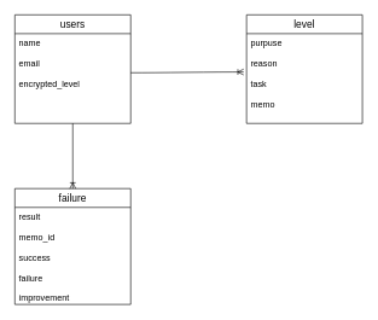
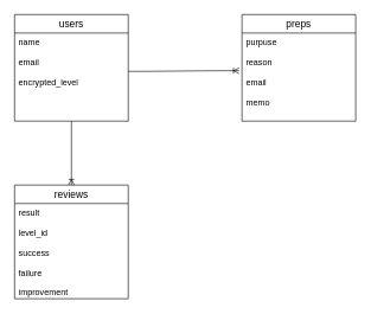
  <mxCell id="0" />
  <mxCell id="1" parent="0" />
  <mxCell id="2" value="users" style="swimlane;fontStyle=0;childLayout=stackLayout;horizontal=1;startSize=26;horizontalStack=0;resizeParent=1;resizeParentMax=0;resizeLast=0;collapsible=1;marginBottom=0;align=center;fontSize=14;" parent="1" vertex="1"><mxGeometry x="20" y="20" width="160" height="150" as="geometry" /></mxCell>
- <mxCell id="3" value="level" style="swimlane;fontStyle=0;childLayout=stackLayout;horizontal=1;startSize=26;horizontalStack=0;resizeParent=1;resizeParentMax=0;resizeLast=0;collapsible=1;marginBottom=0;align=center;fontSize=14;" parent="1" vertex="1"><mxGeometry x="340" y="20" width="160" height="150" as="geometry" /></mxCell>
- <mxCell id="4" value="purpuse&#10;&#10;reason&#10;&#10;task&#10;&#10;memo&#10;&#10;&#10;" style="text;strokeColor=none;fillColor=none;spacingLeft=4;spacingRight=4;overflow=hidden;rotatable=0;points=[[0,0.5],[1,0.5]];portConstraint=eastwest;fontSize=12;" parent="3" vertex="1"><mxGeometry y="26" width="160" height="124" as="geometry" /></mxCell>
+ <mxCell id="3" value="preps" style="swimlane;fontStyle=0;childLayout=stackLayout;horizontal=1;startSize=26;horizontalStack=0;resizeParent=1;resizeParentMax=0;resizeLast=0;collapsible=1;marginBottom=0;align=center;fontSize=14;" parent="1" vertex="1"><mxGeometry x="340" y="20" width="160" height="150" as="geometry" /></mxCell>
+ <mxCell id="4" value="purpuse&#10;&#10;reason&#10;&#10;email&#10;&#10;memo&#10;&#10;&#10;" style="text;strokeColor=none;fillColor=none;spacingLeft=4;spacingRight=4;overflow=hidden;rotatable=0;points=[[0,0.5],[1,0.5]];portConstraint=eastwest;fontSize=12;" parent="3" vertex="1"><mxGeometry y="26" width="160" height="124" as="geometry" /></mxCell>
  <mxCell id="5" value="" style="edgeStyle=entityRelationEdgeStyle;fontSize=12;html=1;endArrow=ERoneToMany;entryX=-0.025;entryY=0.427;entryDx=0;entryDy=0;entryPerimeter=0;curved=1;" parent="1" target="4" edge="1"><mxGeometry width="100" height="100" relative="1" as="geometry"><mxPoint x="180" y="100" as="sourcePoint" /><mxPoint x="338" y="96" as="targetPoint" /></mxGeometry></mxCell>
- <mxCell id="6" value="failure" style="swimlane;fontStyle=0;childLayout=stackLayout;horizontal=1;startSize=26;horizontalStack=0;resizeParent=1;resizeParentMax=0;resizeLast=0;collapsible=1;marginBottom=0;align=center;fontSize=14;" parent="1" vertex="1"><mxGeometry x="20" y="260" width="160" height="160" as="geometry" /></mxCell>
- <mxCell id="7" value="result&#10;&#10;memo_id&#10;&#10;success&#10;&#10;failure&#10;&#10;improvement&#10;&#10;" style="text;strokeColor=none;fillColor=none;spacingLeft=4;spacingRight=4;overflow=hidden;rotatable=0;points=[[0,0.5],[1,0.5]];portConstraint=eastwest;fontSize=12;" parent="6" vertex="1"><mxGeometry y="26" width="160" height="134" as="geometry" /></mxCell>
+ <mxCell id="6" value="reviews" style="swimlane;fontStyle=0;childLayout=stackLayout;horizontal=1;startSize=26;horizontalStack=0;resizeParent=1;resizeParentMax=0;resizeLast=0;collapsible=1;marginBottom=0;align=center;fontSize=14;" parent="1" vertex="1"><mxGeometry x="20" y="260" width="160" height="160" as="geometry" /></mxCell>
+ <mxCell id="7" value="result&#10;&#10;level_id&#10;&#10;success&#10;&#10;failure&#10;&#10;improvement&#10;&#10;" style="text;strokeColor=none;fillColor=none;spacingLeft=4;spacingRight=4;overflow=hidden;rotatable=0;points=[[0,0.5],[1,0.5]];portConstraint=eastwest;fontSize=12;" parent="6" vertex="1"><mxGeometry y="26" width="160" height="134" as="geometry" /></mxCell>
  <mxCell id="8" value="name&#10;&#10;email&#10;&#10;encrypted_level&#10;" style="text;strokeColor=none;fillColor=none;spacingLeft=4;spacingRight=4;overflow=hidden;rotatable=0;points=[[0,0.5],[1,0.5]];portConstraint=eastwest;fontSize=12;" parent="1" vertex="1"><mxGeometry x="20" y="46" width="160" height="124" as="geometry" /></mxCell>
  <mxCell id="9" value="" style="fontSize=12;html=1;endArrow=ERoneToMany;entryX=0.5;entryY=0;entryDx=0;entryDy=0;" parent="1" target="6" edge="1"><mxGeometry width="100" height="100" relative="1" as="geometry"><mxPoint x="100" y="170" as="sourcePoint" /><mxPoint x="100" y="250" as="targetPoint" /></mxGeometry></mxCell>
